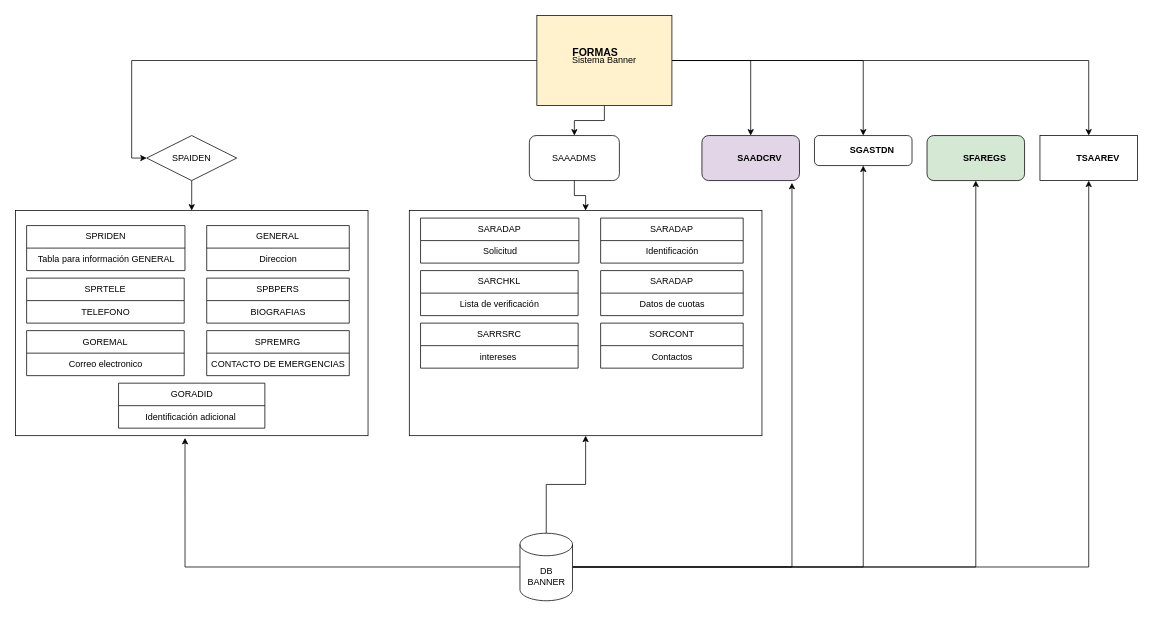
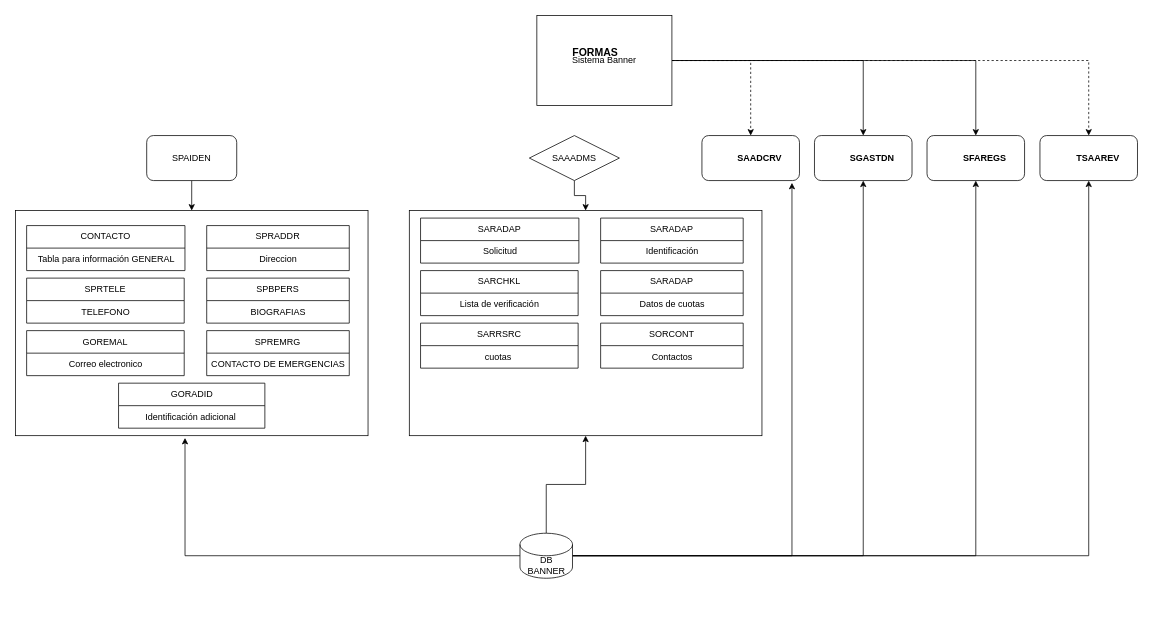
  <mxCell id="0" />
  <mxCell id="1" parent="0" />
  <mxCell id="2" value="" style="rounded=0;whiteSpace=wrap;html=1;fontSize=14;" vertex="1" parent="1"><mxGeometry x="20" y="280" width="470" height="300" as="geometry" /></mxCell>
  <mxCell id="3" style="edgeStyle=orthogonalEdgeStyle;rounded=0;orthogonalLoop=1;jettySize=auto;html=1;entryX=0.481;entryY=1.01;entryDx=0;entryDy=0;entryPerimeter=0;fontSize=14;" edge="1" parent="1" source="9" target="2"><mxGeometry relative="1" as="geometry" /></mxCell>
  <mxCell id="4" style="edgeStyle=orthogonalEdgeStyle;rounded=0;orthogonalLoop=1;jettySize=auto;html=1;entryX=0.5;entryY=1;entryDx=0;entryDy=0;fontSize=14;" edge="1" parent="1" source="9" target="34"><mxGeometry relative="1" as="geometry" /></mxCell>
  <mxCell id="5" style="edgeStyle=orthogonalEdgeStyle;rounded=0;orthogonalLoop=1;jettySize=auto;html=1;exitX=1;exitY=0.5;exitDx=0;exitDy=0;exitPerimeter=0;entryX=0.923;entryY=1.05;entryDx=0;entryDy=0;entryPerimeter=0;fontSize=14;" edge="1" parent="1" source="9" target="49"><mxGeometry relative="1" as="geometry" /></mxCell>
  <mxCell id="6" style="edgeStyle=orthogonalEdgeStyle;rounded=0;orthogonalLoop=1;jettySize=auto;html=1;fontSize=14;" edge="1" parent="1" source="9" target="50"><mxGeometry relative="1" as="geometry" /></mxCell>
  <mxCell id="7" style="edgeStyle=orthogonalEdgeStyle;rounded=0;orthogonalLoop=1;jettySize=auto;html=1;entryX=0.5;entryY=1;entryDx=0;entryDy=0;fontSize=14;" edge="1" parent="1" source="9" target="51"><mxGeometry relative="1" as="geometry" /></mxCell>
  <mxCell id="8" style="edgeStyle=orthogonalEdgeStyle;rounded=0;orthogonalLoop=1;jettySize=auto;html=1;entryX=0.5;entryY=1;entryDx=0;entryDy=0;fontSize=14;" edge="1" parent="1" source="9" target="52"><mxGeometry relative="1" as="geometry" /></mxCell>
- <mxCell id="9" value="DB BANNER" style="shape=cylinder3;whiteSpace=wrap;html=1;boundedLbl=1;backgroundOutline=1;size=15;" vertex="1" parent="1"><mxGeometry x="692.5" y="710" width="70" height="90" as="geometry" /></mxCell>
- <mxCell id="10" style="edgeStyle=orthogonalEdgeStyle;rounded=0;orthogonalLoop=1;jettySize=auto;html=1;entryX=0;entryY=0.5;entryDx=0;entryDy=0;" edge="1" parent="1" source="16" target="18"><mxGeometry relative="1" as="geometry" /></mxCell>
- <mxCell id="11" style="edgeStyle=orthogonalEdgeStyle;rounded=0;orthogonalLoop=1;jettySize=auto;html=1;entryX=0.5;entryY=0;entryDx=0;entryDy=0;fontSize=14;" edge="1" parent="1" source="16" target="36"><mxGeometry relative="1" as="geometry" /></mxCell>
- <mxCell id="12" style="edgeStyle=orthogonalEdgeStyle;rounded=0;orthogonalLoop=1;jettySize=auto;html=1;exitX=1;exitY=0.5;exitDx=0;exitDy=0;entryX=0.5;entryY=0;entryDx=0;entryDy=0;fontSize=14;" edge="1" parent="1" source="16" target="49"><mxGeometry relative="1" as="geometry" /></mxCell>
+ <mxCell id="9" value="DB BANNER" style="shape=cylinder3;whiteSpace=wrap;html=1;boundedLbl=1;backgroundOutline=1;size=15;" vertex="1" parent="1"><mxGeometry x="692.5" y="710" width="70" height="60" as="geometry" /></mxCell>
+ <mxCell id="12" style="edgeStyle=orthogonalEdgeStyle;rounded=0;orthogonalLoop=1;jettySize=auto;html=1;exitX=1;exitY=0.5;exitDx=0;exitDy=0;entryX=0.5;entryY=0;entryDx=0;entryDy=0;fontSize=14;dashed=1;" edge="1" parent="1" source="16" target="49"><mxGeometry relative="1" as="geometry" /></mxCell>
  <mxCell id="13" style="edgeStyle=orthogonalEdgeStyle;rounded=0;orthogonalLoop=1;jettySize=auto;html=1;entryX=0.5;entryY=0;entryDx=0;entryDy=0;fontSize=14;" edge="1" parent="1" source="16" target="50"><mxGeometry relative="1" as="geometry" /></mxCell>
- <mxCell id="15" style="edgeStyle=orthogonalEdgeStyle;rounded=0;orthogonalLoop=1;jettySize=auto;html=1;fontSize=14;entryX=0.5;entryY=0;entryDx=0;entryDy=0;" edge="1" parent="1" source="16" target="52"><mxGeometry relative="1" as="geometry"><mxPoint x="1555" y="190" as="targetPoint" /></mxGeometry></mxCell>
- <mxCell id="16" value="Sistema Banner" style="rounded=0;whiteSpace=wrap;html=1;fillColor=#fff2cc;" vertex="1" parent="1"><mxGeometry x="715" y="20" width="180" height="120" as="geometry" /></mxCell>
+ <mxCell id="14" style="edgeStyle=orthogonalEdgeStyle;rounded=0;orthogonalLoop=1;jettySize=auto;html=1;entryX=0.5;entryY=0;entryDx=0;entryDy=0;fontSize=14;" edge="1" parent="1" source="16" target="51"><mxGeometry relative="1" as="geometry" /></mxCell>
+ <mxCell id="15" style="edgeStyle=orthogonalEdgeStyle;rounded=0;orthogonalLoop=1;jettySize=auto;html=1;fontSize=14;entryX=0.5;entryY=0;entryDx=0;entryDy=0;dashed=1;" edge="1" parent="1" source="16" target="52"><mxGeometry relative="1" as="geometry"><mxPoint x="1555" y="190" as="targetPoint" /></mxGeometry></mxCell>
+ <mxCell id="16" value="Sistema Banner" style="rounded=0;whiteSpace=wrap;html=1;" vertex="1" parent="1"><mxGeometry x="715" y="20" width="180" height="120" as="geometry" /></mxCell>
  <mxCell id="17" style="edgeStyle=orthogonalEdgeStyle;rounded=0;orthogonalLoop=1;jettySize=auto;html=1;exitX=0.5;exitY=1;exitDx=0;exitDy=0;entryX=0.5;entryY=0;entryDx=0;entryDy=0;fontSize=14;" edge="1" parent="1" source="18" target="2"><mxGeometry relative="1" as="geometry" /></mxCell>
- <mxCell id="18" value="SPAIDEN" style="rhombus;whiteSpace=wrap;html=1;" vertex="1" parent="1"><mxGeometry x="195" y="180" width="120" height="60" as="geometry" /></mxCell>
- <mxCell id="19" value="SPRIDEN" style="swimlane;fontStyle=0;childLayout=stackLayout;horizontal=1;startSize=30;horizontalStack=0;resizeParent=1;resizeParentMax=0;resizeLast=0;collapsible=1;marginBottom=0;whiteSpace=wrap;html=1;" vertex="1" parent="1"><mxGeometry x="35" y="300" width="211" height="60" as="geometry" /></mxCell>
+ <mxCell id="18" value="SPAIDEN" style="rounded=1;whiteSpace=wrap;html=1;" vertex="1" parent="1"><mxGeometry x="195" y="180" width="120" height="60" as="geometry" /></mxCell>
+ <mxCell id="19" value="CONTACTO" style="swimlane;fontStyle=0;childLayout=stackLayout;horizontal=1;startSize=30;horizontalStack=0;resizeParent=1;resizeParentMax=0;resizeLast=0;collapsible=1;marginBottom=0;whiteSpace=wrap;html=1;" vertex="1" parent="1"><mxGeometry x="35" y="300" width="211" height="60" as="geometry" /></mxCell>
  <mxCell id="20" value="Tabla para información GENERAL&lt;br&gt;" style="text;html=1;align=center;verticalAlign=middle;resizable=0;points=[];autosize=1;strokeColor=none;fillColor=none;" vertex="1" parent="19"><mxGeometry y="30" width="211" height="30" as="geometry" /></mxCell>
  <mxCell id="21" value="&lt;b&gt;&lt;font style=&quot;font-size: 14px;&quot;&gt;FORMAS&amp;nbsp;&lt;/font&gt;&lt;/b&gt;" style="text;html=1;strokeColor=none;fillColor=none;align=center;verticalAlign=middle;whiteSpace=wrap;rounded=0;" vertex="1" parent="1"><mxGeometry x="765" y="55" width="60" height="30" as="geometry" /></mxCell>
- <mxCell id="22" value="GENERAL" style="swimlane;fontStyle=0;childLayout=stackLayout;horizontal=1;startSize=30;horizontalStack=0;resizeParent=1;resizeParentMax=0;resizeLast=0;collapsible=1;marginBottom=0;whiteSpace=wrap;html=1;" vertex="1" parent="1"><mxGeometry y="300" width="190" height="60" as="geometry" x="275" /></mxCell>
+ <mxCell id="22" value="SPRADDR" style="swimlane;fontStyle=0;childLayout=stackLayout;horizontal=1;startSize=30;horizontalStack=0;resizeParent=1;resizeParentMax=0;resizeLast=0;collapsible=1;marginBottom=0;whiteSpace=wrap;html=1;" vertex="1" parent="1"><mxGeometry y="300" width="190" height="60" as="geometry" x="275" /></mxCell>
  <mxCell id="23" value="Direccion" style="text;html=1;align=center;verticalAlign=middle;resizable=0;points=[];autosize=1;strokeColor=none;fillColor=none;" vertex="1" parent="22"><mxGeometry y="30" width="190" height="30" as="geometry" /></mxCell>
  <mxCell id="24" value="SPRTELE" style="swimlane;fontStyle=0;childLayout=stackLayout;horizontal=1;startSize=30;horizontalStack=0;resizeParent=1;resizeParentMax=0;resizeLast=0;collapsible=1;marginBottom=0;whiteSpace=wrap;html=1;" vertex="1" parent="1"><mxGeometry x="35" y="370" width="210" height="60" as="geometry" /></mxCell>
  <mxCell id="25" value="TELEFONO" style="text;html=1;align=center;verticalAlign=middle;resizable=0;points=[];autosize=1;strokeColor=none;fillColor=none;" vertex="1" parent="24"><mxGeometry y="30" width="210" height="30" as="geometry" /></mxCell>
  <mxCell id="26" value="SPBPERS" style="swimlane;fontStyle=0;childLayout=stackLayout;horizontal=1;startSize=30;horizontalStack=0;resizeParent=1;resizeParentMax=0;resizeLast=0;collapsible=1;marginBottom=0;whiteSpace=wrap;html=1;" vertex="1" parent="1"><mxGeometry y="370" width="190" height="60" as="geometry" x="275" /></mxCell>
  <mxCell id="27" value="BIOGRAFIAS" style="text;html=1;align=center;verticalAlign=middle;resizable=0;points=[];autosize=1;strokeColor=none;fillColor=none;" vertex="1" parent="26"><mxGeometry y="30" width="190" height="30" as="geometry" /></mxCell>
  <mxCell id="28" value="GOREMAL" style="swimlane;fontStyle=0;childLayout=stackLayout;horizontal=1;startSize=30;horizontalStack=0;resizeParent=1;resizeParentMax=0;resizeLast=0;collapsible=1;marginBottom=0;whiteSpace=wrap;html=1;" vertex="1" parent="1"><mxGeometry x="35" y="440" width="210" height="60" as="geometry" /></mxCell>
  <mxCell id="29" value="Correo electronico" style="text;html=1;align=center;verticalAlign=middle;resizable=0;points=[];autosize=1;strokeColor=none;fillColor=none;" vertex="1" parent="28"><mxGeometry y="30" width="210" height="30" as="geometry" /></mxCell>
  <mxCell id="30" value="SPREMRG" style="swimlane;fontStyle=0;childLayout=stackLayout;horizontal=1;startSize=30;horizontalStack=0;resizeParent=1;resizeParentMax=0;resizeLast=0;collapsible=1;marginBottom=0;whiteSpace=wrap;html=1;" vertex="1" parent="1"><mxGeometry y="440" width="190" height="60" as="geometry" x="275" /></mxCell>
  <mxCell id="31" value="CONTACTO DE EMERGENCIAS" style="text;html=1;align=center;verticalAlign=middle;resizable=0;points=[];autosize=1;strokeColor=none;fillColor=none;" vertex="1" parent="30"><mxGeometry y="30" width="190" height="30" as="geometry" /></mxCell>
  <mxCell id="32" value="GORADID" style="swimlane;fontStyle=0;childLayout=stackLayout;horizontal=1;startSize=30;horizontalStack=0;resizeParent=1;resizeParentMax=0;resizeLast=0;collapsible=1;marginBottom=0;whiteSpace=wrap;html=1;" vertex="1" parent="1"><mxGeometry x="157.5" y="510" width="195" height="60" as="geometry" /></mxCell>
  <mxCell id="33" value="Identificación adicional&amp;nbsp;" style="text;html=1;align=center;verticalAlign=middle;resizable=0;points=[];autosize=1;strokeColor=none;fillColor=none;" vertex="1" parent="32"><mxGeometry y="30" width="195" height="30" as="geometry" /></mxCell>
  <mxCell id="34" value="" style="rounded=0;whiteSpace=wrap;html=1;fontSize=14;" vertex="1" parent="1"><mxGeometry x="545" y="280" width="470" height="300" as="geometry" /></mxCell>
  <mxCell id="35" style="edgeStyle=orthogonalEdgeStyle;rounded=0;orthogonalLoop=1;jettySize=auto;html=1;exitX=0.5;exitY=1;exitDx=0;exitDy=0;entryX=0.5;entryY=0;entryDx=0;entryDy=0;fontSize=14;" edge="1" parent="1" source="36" target="34"><mxGeometry relative="1" as="geometry" /></mxCell>
- <mxCell id="36" value="SAAADMS" style="rounded=1;whiteSpace=wrap;html=1;" vertex="1" parent="1"><mxGeometry x="705" y="180" width="120" height="60" as="geometry" /></mxCell>
+ <mxCell id="36" value="SAAADMS" style="rhombus;whiteSpace=wrap;html=1;" vertex="1" parent="1"><mxGeometry x="705" y="180" width="120" height="60" as="geometry" /></mxCell>
  <mxCell id="37" value="SARADAP" style="swimlane;fontStyle=0;childLayout=stackLayout;horizontal=1;startSize=30;horizontalStack=0;resizeParent=1;resizeParentMax=0;resizeLast=0;collapsible=1;marginBottom=0;whiteSpace=wrap;html=1;" vertex="1" parent="1"><mxGeometry x="560" y="290" width="211" height="60" as="geometry" /></mxCell>
  <mxCell id="38" value="Solicitud" style="text;html=1;align=center;verticalAlign=middle;resizable=0;points=[];autosize=1;strokeColor=none;fillColor=none;" vertex="1" parent="37"><mxGeometry y="30" width="211" height="30" as="geometry" /></mxCell>
  <mxCell id="39" value="SARADAP" style="swimlane;fontStyle=0;childLayout=stackLayout;horizontal=1;startSize=30;horizontalStack=0;resizeParent=1;resizeParentMax=0;resizeLast=0;collapsible=1;marginBottom=0;whiteSpace=wrap;html=1;" vertex="1" parent="1"><mxGeometry x="800" y="290" width="190" height="60" as="geometry" /></mxCell>
  <mxCell id="40" value="Identificación" style="text;html=1;align=center;verticalAlign=middle;resizable=0;points=[];autosize=1;strokeColor=none;fillColor=none;" vertex="1" parent="39"><mxGeometry y="30" width="190" height="30" as="geometry" /></mxCell>
  <mxCell id="41" value="SARCHKL" style="swimlane;fontStyle=0;childLayout=stackLayout;horizontal=1;startSize=30;horizontalStack=0;resizeParent=1;resizeParentMax=0;resizeLast=0;collapsible=1;marginBottom=0;whiteSpace=wrap;html=1;" vertex="1" parent="1"><mxGeometry x="560" y="360" width="210" height="60" as="geometry" /></mxCell>
  <mxCell id="42" value="Lista de verificación" style="text;html=1;align=center;verticalAlign=middle;resizable=0;points=[];autosize=1;strokeColor=none;fillColor=none;" vertex="1" parent="41"><mxGeometry y="30" width="210" height="30" as="geometry" /></mxCell>
  <mxCell id="43" value="SARADAP" style="swimlane;fontStyle=0;childLayout=stackLayout;horizontal=1;startSize=30;horizontalStack=0;resizeParent=1;resizeParentMax=0;resizeLast=0;collapsible=1;marginBottom=0;whiteSpace=wrap;html=1;" vertex="1" parent="1"><mxGeometry x="800" y="360" width="190" height="60" as="geometry" /></mxCell>
  <mxCell id="44" value="Datos de cuotas" style="text;html=1;align=center;verticalAlign=middle;resizable=0;points=[];autosize=1;strokeColor=none;fillColor=none;" vertex="1" parent="43"><mxGeometry y="30" width="190" height="30" as="geometry" /></mxCell>
  <mxCell id="45" value="SARRSRC" style="swimlane;fontStyle=0;childLayout=stackLayout;horizontal=1;startSize=30;horizontalStack=0;resizeParent=1;resizeParentMax=0;resizeLast=0;collapsible=1;marginBottom=0;whiteSpace=wrap;html=1;" vertex="1" parent="1"><mxGeometry x="560" y="430" width="210" height="60" as="geometry" /></mxCell>
- <mxCell id="46" value="intereses&amp;nbsp;" style="text;html=1;align=center;verticalAlign=middle;resizable=0;points=[];autosize=1;strokeColor=none;fillColor=none;" vertex="1" parent="45"><mxGeometry y="30" width="210" height="30" as="geometry" /></mxCell>
+ <mxCell id="46" value="cuotas&amp;nbsp;" style="text;html=1;align=center;verticalAlign=middle;resizable=0;points=[];autosize=1;strokeColor=none;fillColor=none;" vertex="1" parent="45"><mxGeometry y="30" width="210" height="30" as="geometry" /></mxCell>
  <mxCell id="47" value="SORCONT" style="swimlane;fontStyle=0;childLayout=stackLayout;horizontal=1;startSize=30;horizontalStack=0;resizeParent=1;resizeParentMax=0;resizeLast=0;collapsible=1;marginBottom=0;whiteSpace=wrap;html=1;" vertex="1" parent="1"><mxGeometry x="800" y="430" width="190" height="60" as="geometry" /></mxCell>
  <mxCell id="48" value="Contactos" style="text;html=1;align=center;verticalAlign=middle;resizable=0;points=[];autosize=1;strokeColor=none;fillColor=none;" vertex="1" parent="47"><mxGeometry y="30" width="190" height="30" as="geometry" /></mxCell>
- <mxCell id="49" value="&lt;p style=&quot;margin-left:18.0pt;text-align:justify&quot; class=&quot;MsoNormal&quot;&gt;&lt;b&gt;SAADCRV&lt;/b&gt;&lt;/p&gt;" style="rounded=1;whiteSpace=wrap;html=1;fillColor=#e1d5e7;" vertex="1" parent="1"><mxGeometry x="935" y="180" width="130" height="60" as="geometry" /></mxCell>
- <mxCell id="50" value="&lt;p style=&quot;margin-left:18.0pt;text-align:justify&quot; class=&quot;MsoNormal&quot;&gt;&lt;b&gt;SGASTDN&lt;/b&gt;&lt;/p&gt;" style="rounded=1;whiteSpace=wrap;html=1;" vertex="1" parent="1"><mxGeometry x="1085" y="180" width="130" height="40" as="geometry" /></mxCell>
- <mxCell id="51" value="&lt;p style=&quot;margin-left:18.0pt;text-align:justify&quot; class=&quot;MsoNormal&quot;&gt;&lt;b&gt;SFAREGS&lt;/b&gt;&lt;/p&gt;" style="rounded=1;whiteSpace=wrap;html=1;fillColor=#d5e8d4;" vertex="1" parent="1"><mxGeometry x="1235" y="180" width="130" height="60" as="geometry" /></mxCell>
- <mxCell id="52" value="&lt;p style=&quot;margin-left:18.0pt;text-align:justify&quot; class=&quot;MsoNormal&quot;&gt;&lt;b&gt;TSAAREV&lt;/b&gt;&lt;/p&gt;" style="whiteSpace=wrap;html=1;rounded=0;" vertex="1" parent="1"><mxGeometry x="1385.5" y="180" width="130" height="60" as="geometry" /></mxCell>
+ <mxCell id="49" value="&lt;p style=&quot;margin-left:18.0pt;text-align:justify&quot; class=&quot;MsoNormal&quot;&gt;&lt;b&gt;SAADCRV&lt;/b&gt;&lt;/p&gt;" style="rounded=1;whiteSpace=wrap;html=1;" vertex="1" parent="1"><mxGeometry x="935" y="180" width="130" height="60" as="geometry" /></mxCell>
+ <mxCell id="50" value="&lt;p style=&quot;margin-left:18.0pt;text-align:justify&quot; class=&quot;MsoNormal&quot;&gt;&lt;b&gt;SGASTDN&lt;/b&gt;&lt;/p&gt;" style="rounded=1;whiteSpace=wrap;html=1;" vertex="1" parent="1"><mxGeometry x="1085" y="180" width="130" height="60" as="geometry" /></mxCell>
+ <mxCell id="51" value="&lt;p style=&quot;margin-left:18.0pt;text-align:justify&quot; class=&quot;MsoNormal&quot;&gt;&lt;b&gt;SFAREGS&lt;/b&gt;&lt;/p&gt;" style="rounded=1;whiteSpace=wrap;html=1;" vertex="1" parent="1"><mxGeometry x="1235" y="180" width="130" height="60" as="geometry" /></mxCell>
+ <mxCell id="52" value="&lt;p style=&quot;margin-left:18.0pt;text-align:justify&quot; class=&quot;MsoNormal&quot;&gt;&lt;b&gt;TSAAREV&lt;/b&gt;&lt;/p&gt;" style="rounded=1;whiteSpace=wrap;html=1;" vertex="1" parent="1"><mxGeometry x="1385.5" y="180" width="130" height="60" as="geometry" /></mxCell>
